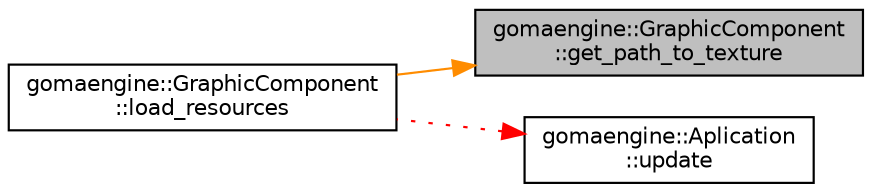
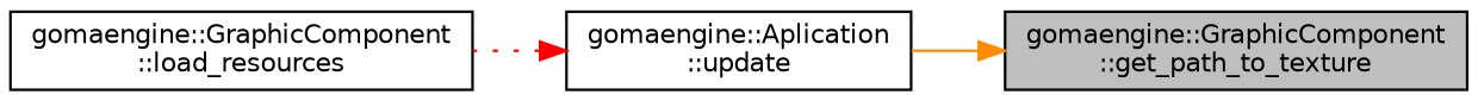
  digraph {
    rankdir=RL
    node [color=black fillcolor=white fontname=Helvetica fontsize=10 shape=record style=filled]
    edge [dir=back fontname=Helvetica fontsize=10 labelfontname=Helvetica labelfontsize=10]
    n1 [fillcolor=grey75 fontcolor=black height=0.2 label="gomaengine::GraphicComponent\l::get_path_to_texture" width=0.4]
    n2 [height=0.2 label="gomaengine::GraphicComponent\l::load_resources" width=0.4]
    n3 [height=0.2 label="gomaengine::Aplication\l::update" width=0.4]
-   n1 -> n2 [color=darkorange style=solid]
+   n1 -> n3 [color=darkorange style=solid]
    n3 -> n2 [color=red style=dotted]
  }
